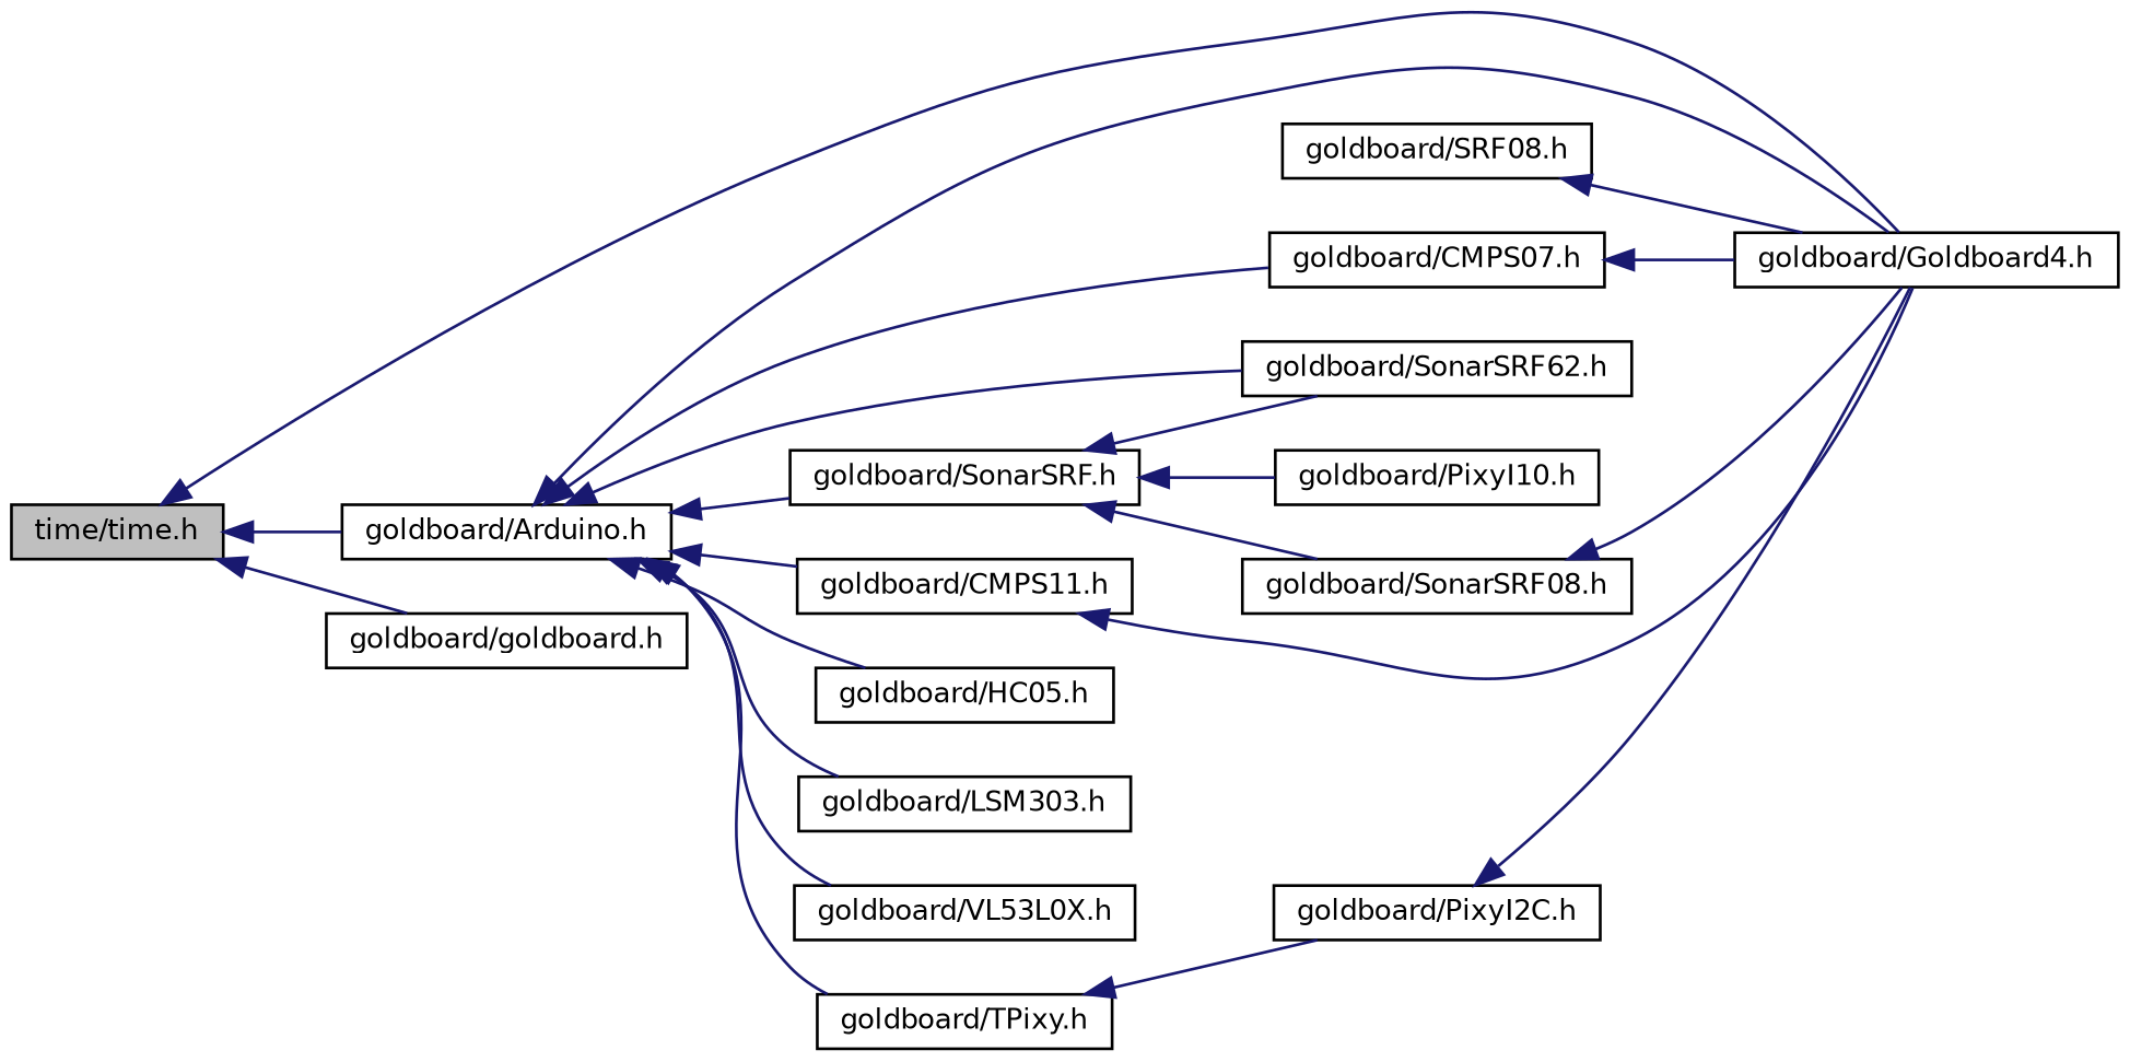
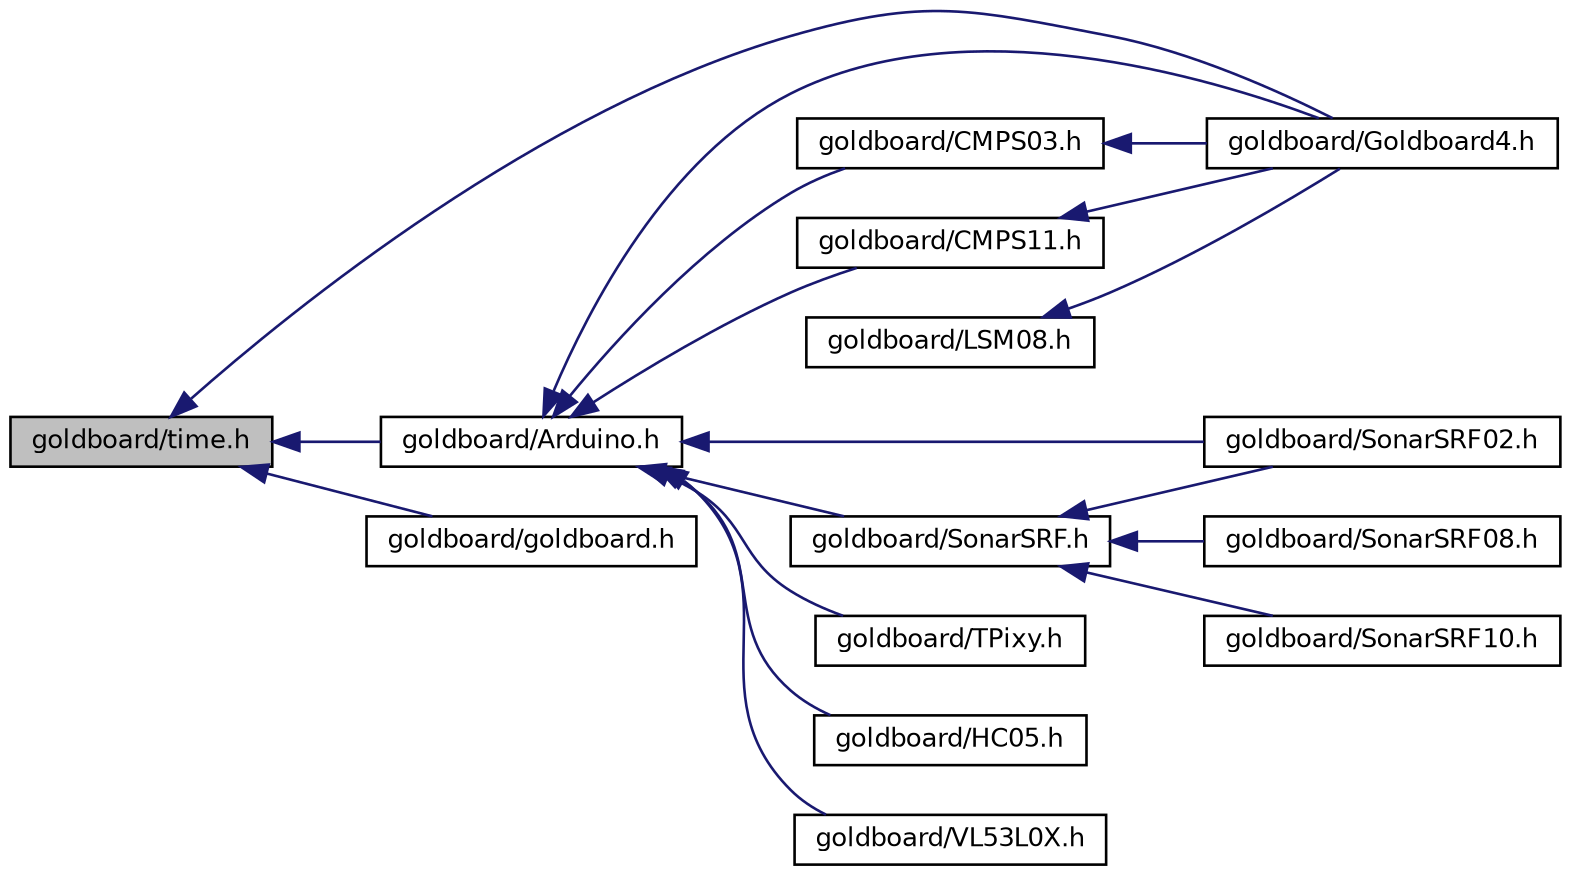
  digraph {
    rankdir=LR
    node [color=black fillcolor=white fontname=Helvetica fontsize=10 shape=record style=filled]
    edge [color=midnightblue dir=back fontname=Helvetica fontsize=10 labelfontname=Helvetica labelfontsize=10 style=solid]
-   n1 [fillcolor=grey75 fontcolor=black height=0.2 label="time/time.h" width=0.4]
+   n1 [fillcolor=grey75 fontcolor=black height=0.2 label="goldboard/time.h" width=0.4]
    n2 [height=0.2 label="goldboard/Arduino.h" width=0.4]
    n3 [height=0.2 label="goldboard/Goldboard4.h" width=0.4]
    n4 [height=0.2 label="goldboard/goldboard.h" width=0.4]
-   n5 [height=0.2 label="goldboard/CMPS07.h" width=0.4]
+   n5 [height=0.2 label="goldboard/CMPS03.h" width=0.4]
    n6 [height=0.2 label="goldboard/CMPS11.h" width=0.4]
    n7 [height=0.2 label="goldboard/SonarSRF.h" width=0.4]
    n8 [height=0.2 label="goldboard/TPixy.h" width=0.4]
    n9 [height=0.2 label="goldboard/HC05.h" width=0.4]
-   n10 [height=0.2 label="goldboard/LSM303.h" width=0.4]
    n11 [height=0.2 label="goldboard/VL53L0X.h" width=0.4]
-   n12 [height=0.2 label="goldboard/SonarSRF62.h" width=0.4]
-   n13 [height=0.2 label="goldboard/SRF08.h" width=0.4]
+   n12 [height=0.2 label="goldboard/SonarSRF02.h" width=0.4]
+   n13 [height=0.2 label="goldboard/LSM08.h" width=0.4]
    n14 [height=0.2 label="goldboard/SonarSRF08.h" width=0.4]
-   n15 [height=0.2 label="goldboard/PixyI10.h" width=0.4]
-   n16 [height=0.2 label="goldboard/PixyI2C.h" width=0.4]
+   n15 [height=0.2 label="goldboard/SonarSRF10.h" width=0.4]
    n1 -> n2
    n1 -> n3
    n1 -> n4
    n2 -> n3
    n2 -> n5
    n2 -> n6
    n2 -> n7
    n2 -> n8
    n2 -> n9
-   n2 -> n10
    n2 -> n11
    n2 -> n12
    n5 -> n3
    n6 -> n3
    n7 -> n12
    n7 -> n14
    n7 -> n15
-   n8 -> n16
    n13 -> n3
-   n14 -> n3
-   n16 -> n3
  }
